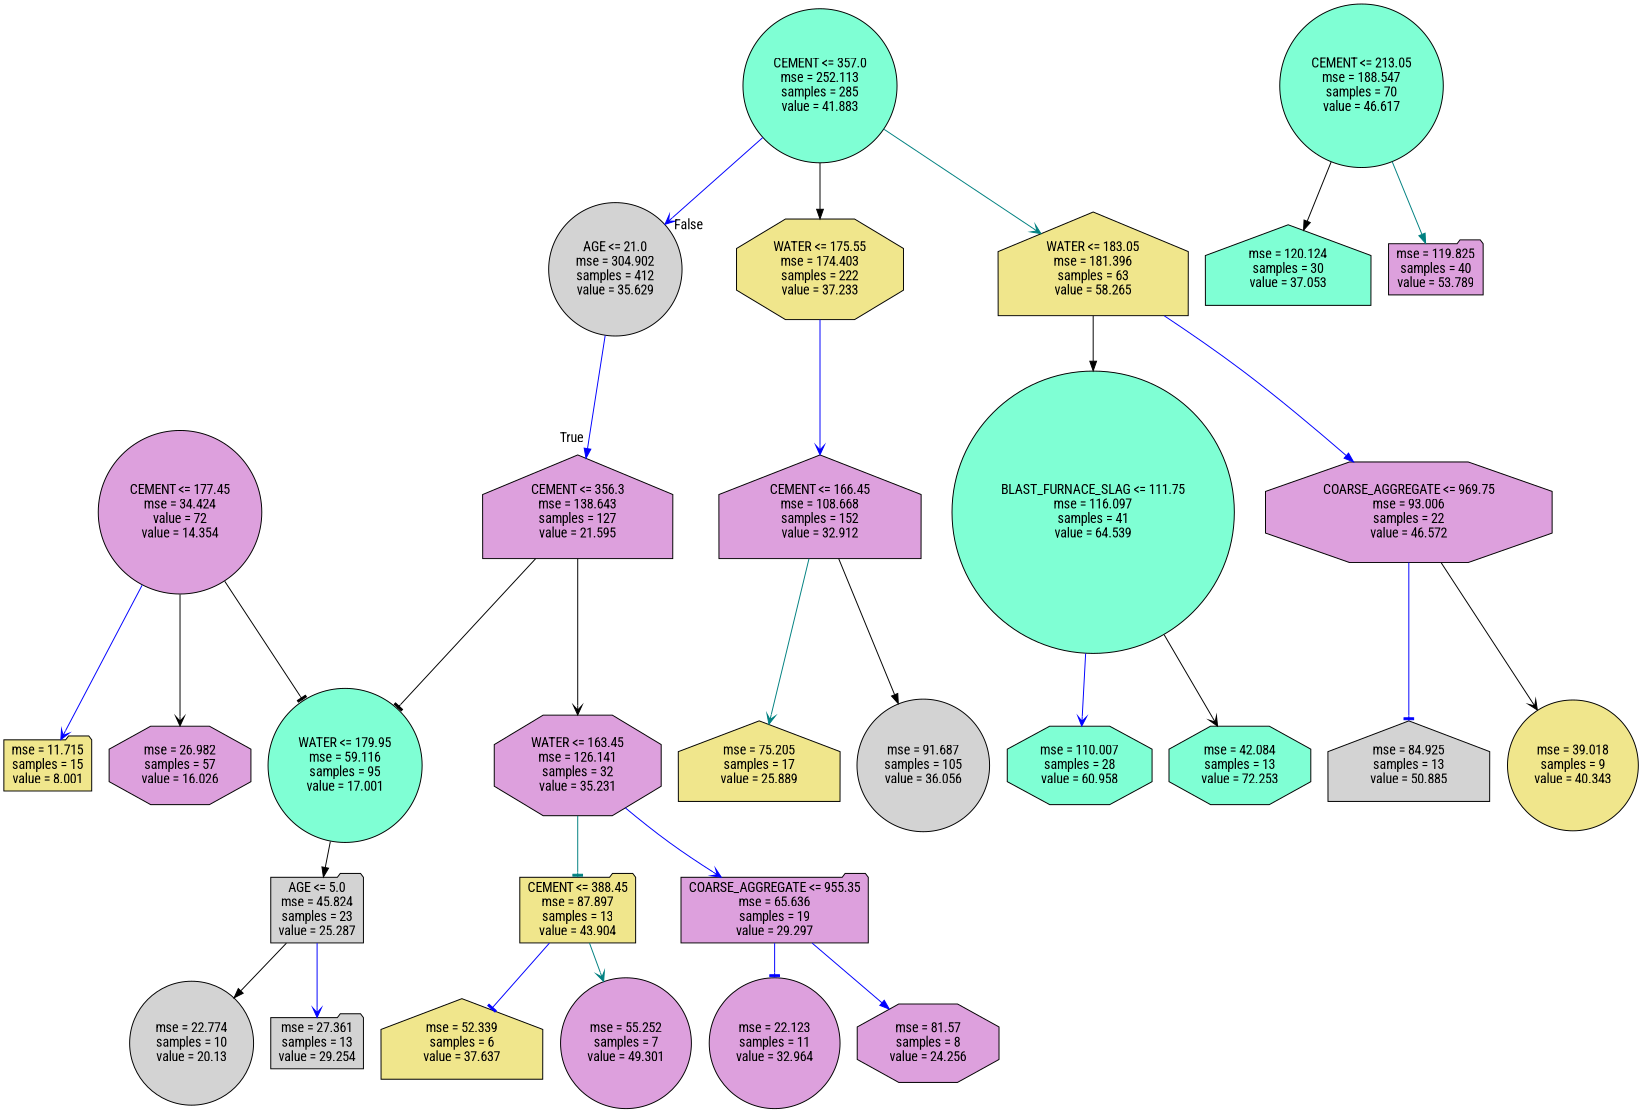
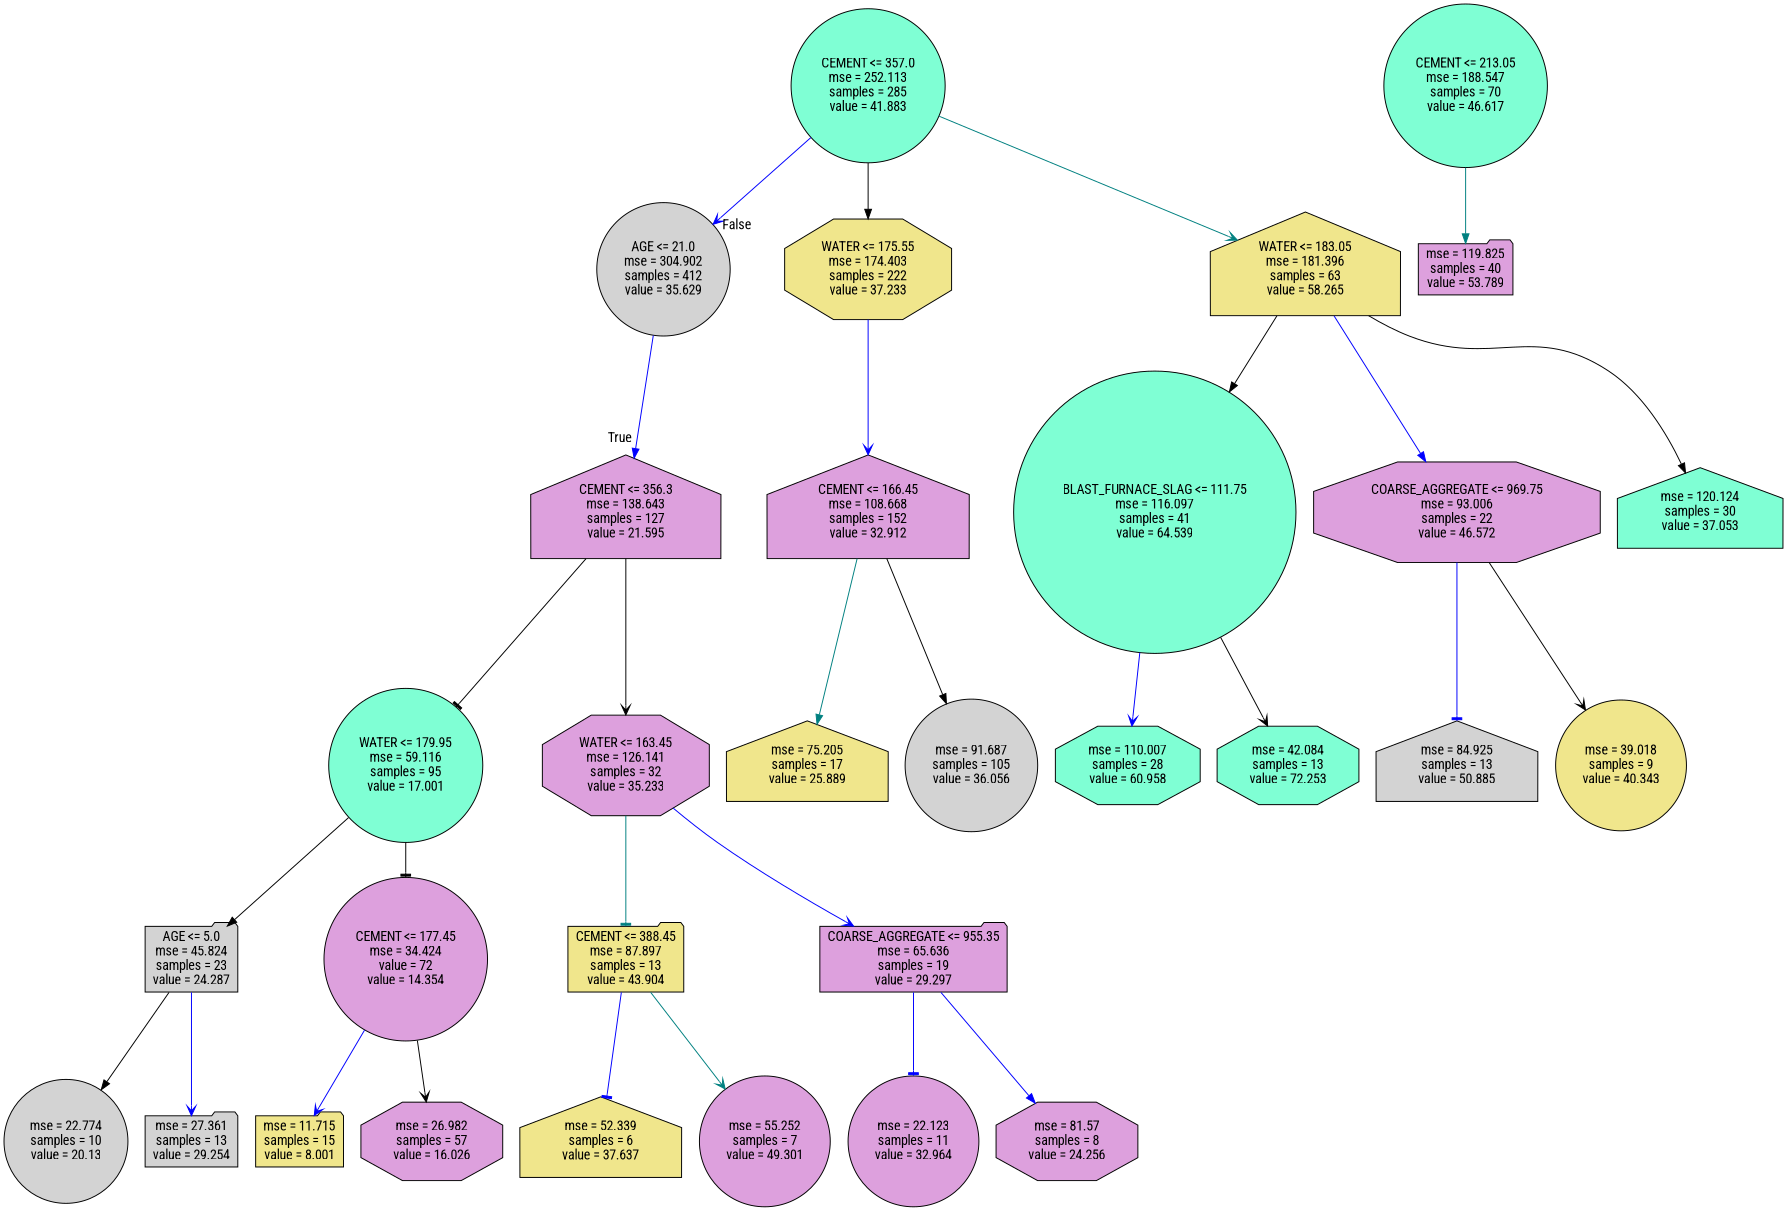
  digraph {
    fontname="Roboto Condensed"
    node [color=black fillcolor=plum fontname="Roboto Condensed" shape=circle style=filled]
    edge [arrowhead=vee color=blue fontname="Roboto Condensed"]
    n1 [fillcolor=lightgrey label="AGE <= 21.0\nmse = 304.902\nsamples = 412\nvalue = 35.629"]
    n2 [label="CEMENT <= 356.3\nmse = 138.643\nsamples = 127\nvalue = 21.595" shape=house]
    n3 [fillcolor=aquamarine label="WATER <= 179.95\nmse = 59.116\nsamples = 95\nvalue = 17.001"]
-   n4 [label="WATER <= 163.45\nmse = 126.141\nsamples = 32\nvalue = 35.231" shape=octagon]
+   n4 [label="WATER <= 163.45\nmse = 126.141\nsamples = 32\nvalue = 35.233" shape=octagon]
    n5 [fillcolor=aquamarine label="CEMENT <= 357.0\nmse = 252.113\nsamples = 285\nvalue = 41.883"]
    n6 [fillcolor=khaki label="WATER <= 175.55\nmse = 174.403\nsamples = 222\nvalue = 37.233" shape=octagon]
    n7 [fillcolor=khaki label="WATER <= 183.05\nmse = 181.396\nsamples = 63\nvalue = 58.265" shape=house]
-   n8 [fillcolor=lightgrey label="AGE <= 5.0\nmse = 45.824\nsamples = 23\nvalue = 25.287" shape=folder]
+   n8 [fillcolor=lightgrey label="AGE <= 5.0\nmse = 45.824\nsamples = 23\nvalue = 24.287" shape=folder]
    n9 [label="CEMENT <= 177.45\nmse = 34.424\nvalue = 72\nvalue = 14.354"]
    n10 [fillcolor=khaki label="CEMENT <= 388.45\nmse = 87.897\nsamples = 13\nvalue = 43.904" shape=folder]
    n11 [label="COARSE_AGGREGATE <= 955.35\nmse = 65.636\nsamples = 19\nvalue = 29.297" shape=folder]
    n12 [fillcolor=lightgrey label="mse = 22.774\nsamples = 10\nvalue = 20.13"]
    n13 [fillcolor=lightgrey label="mse = 27.361\nsamples = 13\nvalue = 29.254" shape=folder]
    n14 [fillcolor=khaki label="mse = 11.715\nsamples = 15\nvalue = 8.001" shape=folder]
    n15 [label="mse = 26.982\nsamples = 57\nvalue = 16.026" shape=octagon]
    n16 [fillcolor=khaki label="mse = 52.339\nsamples = 6\nvalue = 37.637" shape=house]
    n17 [label="mse = 55.252\nsamples = 7\nvalue = 49.301"]
    n18 [label="mse = 22.123\nsamples = 11\nvalue = 32.964"]
    n19 [label="mse = 81.57\nsamples = 8\nvalue = 24.256" shape=octagon]
    n20 [label="CEMENT <= 166.45\nmse = 108.668\nsamples = 152\nvalue = 32.912" shape=house]
    n21 [fillcolor=aquamarine label="BLAST_FURNACE_SLAG <= 111.75\nmse = 116.097\nsamples = 41\nvalue = 64.539"]
    n22 [label="COARSE_AGGREGATE <= 969.75\nmse = 93.006\nsamples = 22\nvalue = 46.572" shape=octagon]
    n23 [fillcolor=aquamarine label="CEMENT <= 213.05\nmse = 188.547\nsamples = 70\nvalue = 46.617"]
    n24 [fillcolor=aquamarine label="mse = 120.124\nsamples = 30\nvalue = 37.053" shape=house]
    n25 [label="mse = 119.825\nsamples = 40\nvalue = 53.789" shape=folder]
    n26 [fillcolor=khaki label="mse = 75.205\nsamples = 17\nvalue = 25.889" shape=house]
    n27 [fillcolor=lightgrey label="mse = 91.687\nsamples = 105\nvalue = 36.056"]
    n28 [fillcolor=aquamarine label="mse = 110.007\nsamples = 28\nvalue = 60.958" shape=octagon]
    n29 [fillcolor=aquamarine label="mse = 42.084\nsamples = 13\nvalue = 72.253" shape=octagon]
    n30 [fillcolor=lightgrey label="mse = 84.925\nsamples = 13\nvalue = 50.885" shape=house]
    n31 [fillcolor=khaki label="mse = 39.018\nsamples = 9\nvalue = 40.343"]
    n1 -> n2 [arrowhead=normal headlabel=True labelangle=45 labeldistance=2.5]
    n2 -> n3 [arrowhead=tee color=black]
    n2 -> n4 [color=black]
    n3 -> n8 [arrowhead=normal color=black]
-   n9 -> n3 [arrowhead=tee color=black]
+   n3 -> n9 [arrowhead=tee color=black]
    n4 -> n10 [arrowhead=tee color=teal]
    n4 -> n11
    n5 -> n1 [headlabel=False labelangle=-45 labeldistance=2.5]
    n5 -> n6 [arrowhead=normal color=black]
    n5 -> n7 [color=teal]
    n6 -> n20
    n7 -> n21 [arrowhead=normal color=black]
    n7 -> n22 [arrowhead=normal]
    n8 -> n12 [arrowhead=normal color=black]
    n8 -> n13
    n9 -> n14
    n9 -> n15 [color=black]
    n10 -> n16 [arrowhead=tee]
    n10 -> n17 [color=teal]
    n11 -> n18 [arrowhead=tee]
    n11 -> n19 [arrowhead=normal]
-   n20 -> n26 [color=teal]
+   n20 -> n26 [arrowhead=normal color=teal]
    n20 -> n27 [arrowhead=normal color=black]
    n21 -> n28
    n21 -> n29 [color=black]
    n22 -> n30 [arrowhead=tee]
    n22 -> n31 [color=black]
-   n23 -> n24 [arrowhead=normal color=black]
+   n7 -> n24 [arrowhead=normal color=black]
    n23 -> n25 [arrowhead=normal color=teal]
  }
